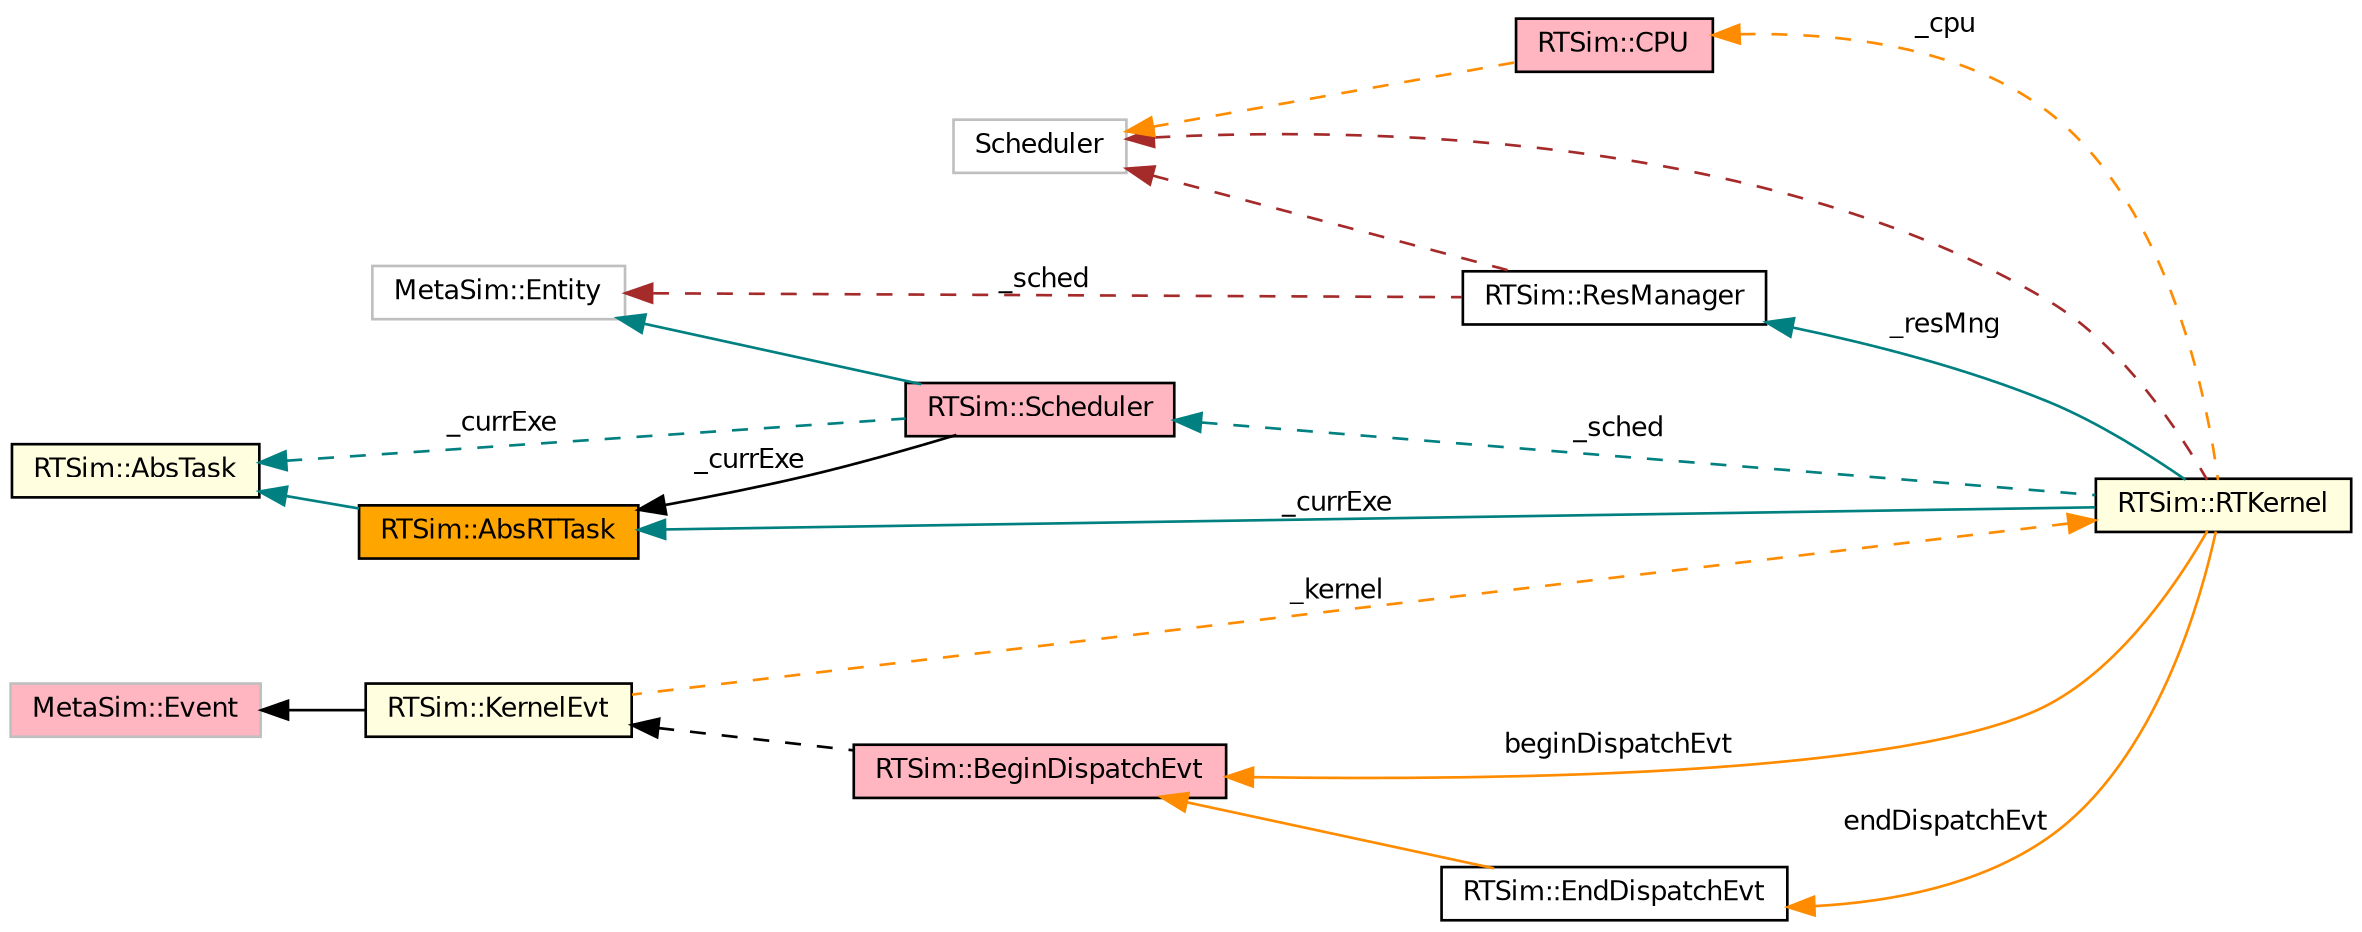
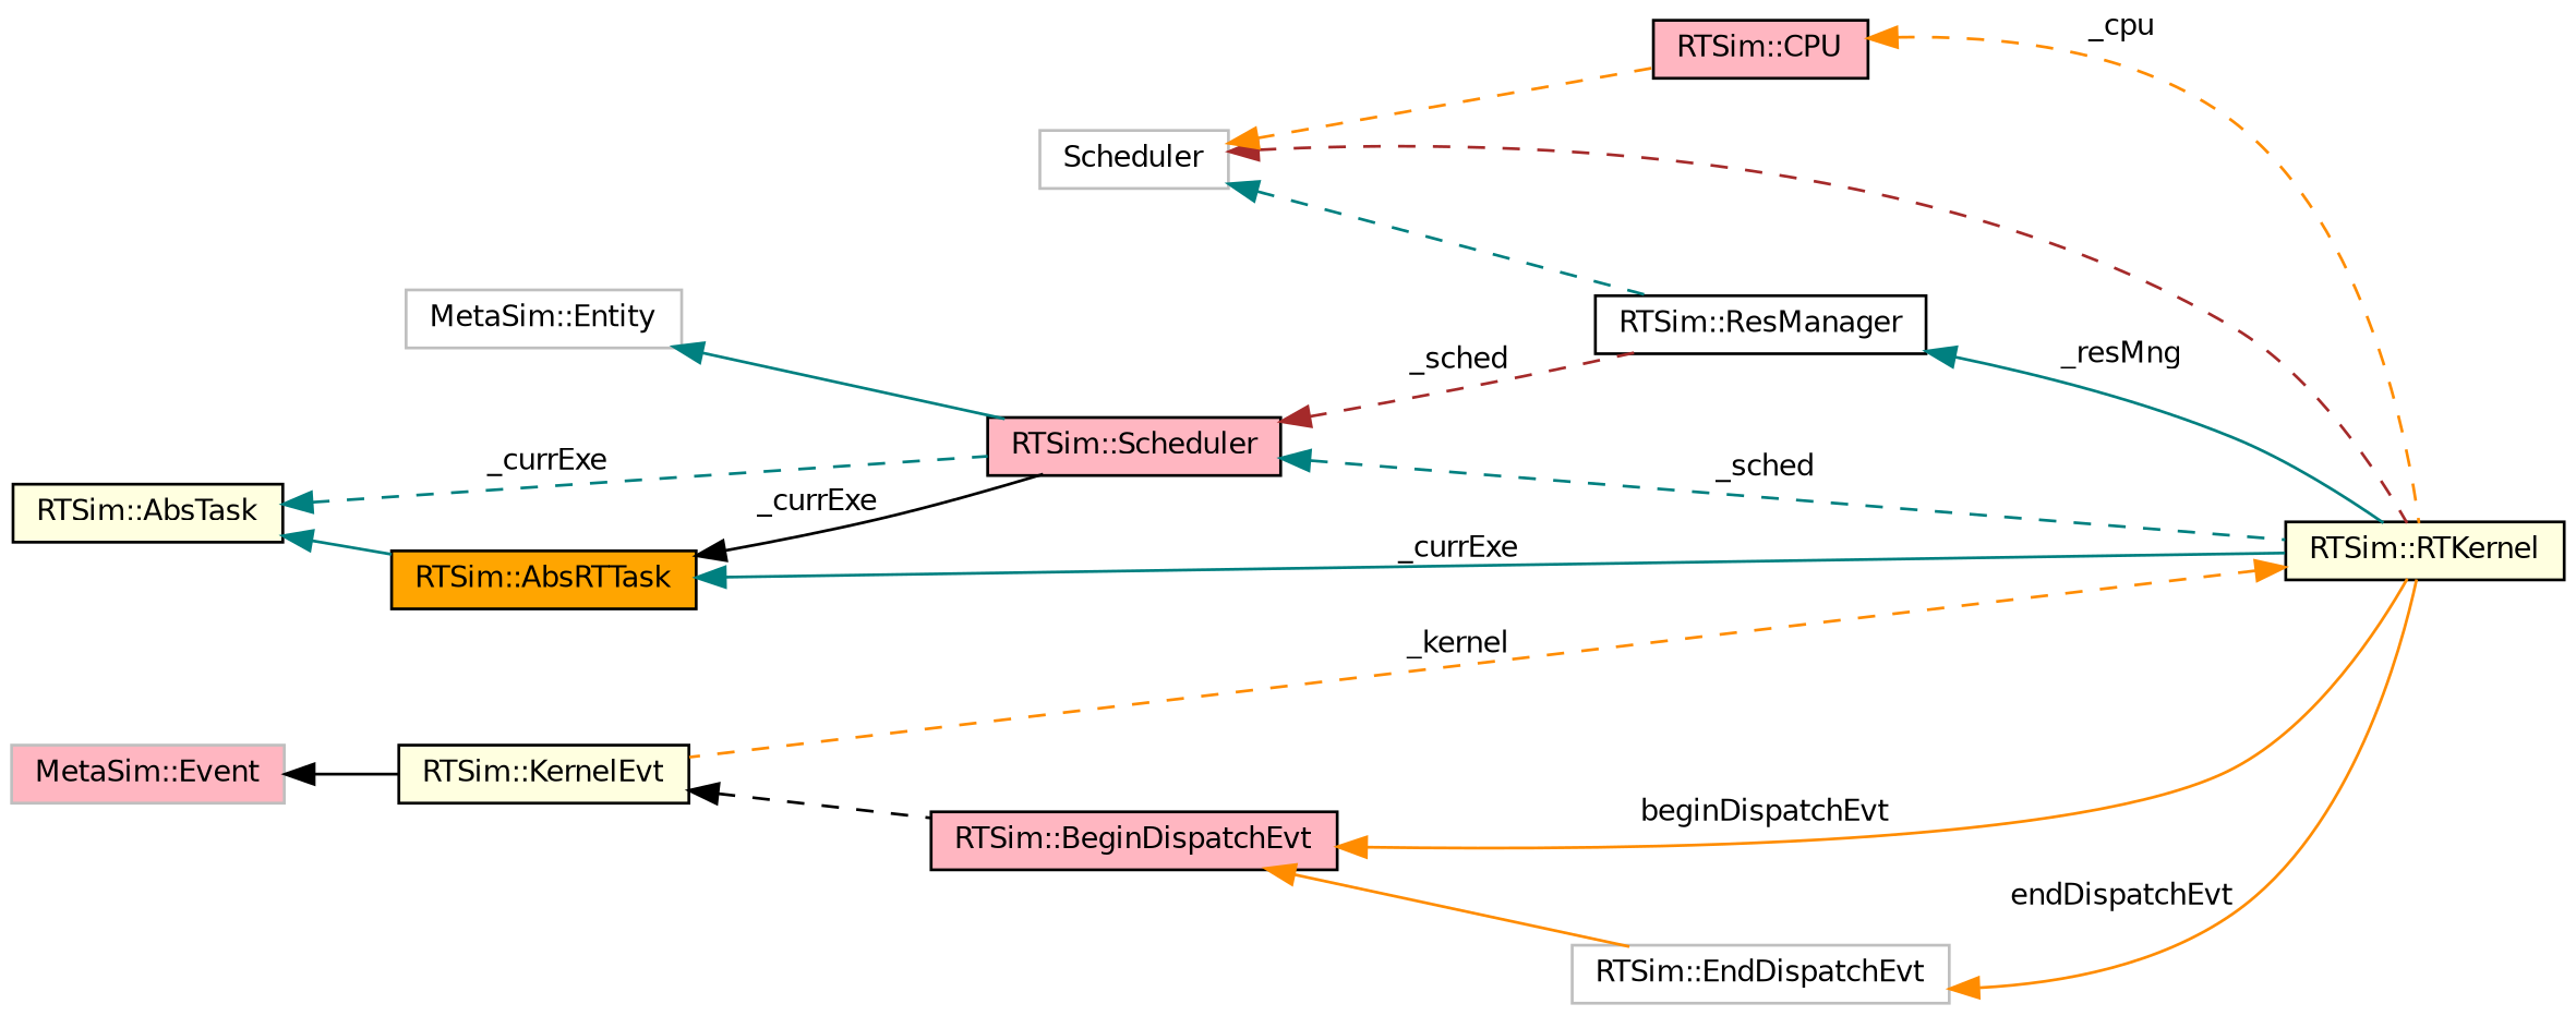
  digraph {
    rankdir=LR
    node [color=black fillcolor=lightpink fontname=Helvetica fontsize=10 shape=record style=filled]
    edge [color=darkorange dir=back fontname=Helvetica fontsize=10 labelfontname=Helvetica labelfontsize=10 style=dashed]
    n1 [fillcolor=lightyellow fontcolor=black height=0.2 label="RTSim::KernelEvt" width=0.4]
    n2 [height=0.2 label="RTSim::BeginDispatchEvt" width=0.4]
-   n3 [fillcolor=white height=0.2 label="RTSim::EndDispatchEvt" width=0.4]
+   n3 [color=grey75 fillcolor=white height=0.2 label="RTSim::EndDispatchEvt" width=0.4]
    n4 [fillcolor=lightyellow height=0.2 label="RTSim::RTKernel" width=0.4]
    n5 [color=grey75 height=0.2 label="MetaSim::Event" width=0.4]
    n6 [color=grey75 fillcolor=white height=0.2 label=Scheduler width=0.4]
    n7 [fillcolor=white height=0.2 label="RTSim::ResManager" width=0.4]
    n8 [height=0.2 label="RTSim::CPU" width=0.4]
    n9 [height=0.2 label="RTSim::Scheduler" width=0.4]
    n10 [color=grey75 fillcolor=white height=0.2 label="MetaSim::Entity" width=0.4]
    n11 [fillcolor=lightyellow height=0.2 label="RTSim::AbsTask" width=0.4]
    n12 [fillcolor=orange height=0.2 label="RTSim::AbsRTTask" width=0.4]
    n1 -> n2 [color=black]
    n2 -> n3 [style=solid]
    n2 -> n4 [label=" beginDispatchEvt" style=solid]
    n3 -> n4 [label=" endDispatchEvt" style=solid]
    n4 -> n1 [label=" _kernel"]
    n5 -> n1 [color=black style=solid]
    n6 -> n4 [color=brown]
-   n6 -> n7 [color=brown]
+   n6 -> n7 [color=teal]
    n6 -> n8
    n7 -> n4 [color=teal label=" _resMng" style=solid]
    n8 -> n4 [label=" _cpu"]
    n9 -> n4 [color=teal label=" _sched"]
-   n10 -> n7 [color=brown label=" _sched"]
+   n9 -> n7 [color=brown label=" _sched"]
    n10 -> n9 [color=teal style=solid]
    n11 -> n9 [color=teal label=" _currExe"]
    n11 -> n12 [color=teal style=solid]
    n12 -> n4 [color=teal label=" _currExe" style=solid]
    n12 -> n9 [color=black label=" _currExe" style=solid]
  }
